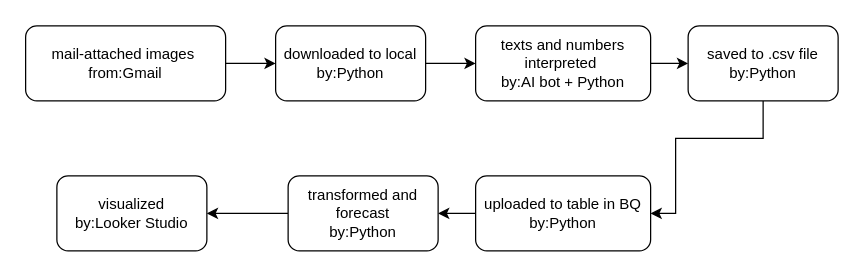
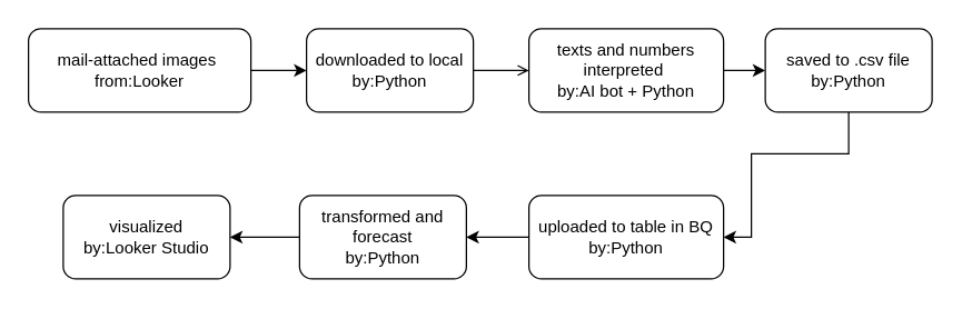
  <mxCell id="0" />
  <mxCell id="1" parent="0" />
  <mxCell id="2" style="edgeStyle=orthogonalEdgeStyle;rounded=0;orthogonalLoop=1;jettySize=auto;html=1;entryX=0;entryY=0.5;entryDx=0;entryDy=0;" edge="1" parent="1" source="3" target="14"><mxGeometry relative="1" as="geometry" /></mxCell>
- <mxCell id="3" value="&lt;div&gt;mail-attached images&amp;nbsp;&lt;/div&gt;&lt;div&gt;from:Gmail&lt;/div&gt;" style="rounded=1;whiteSpace=wrap;html=1;" vertex="1" parent="1"><mxGeometry x="20" y="20" width="160" height="60" as="geometry" /></mxCell>
+ <mxCell id="3" value="&lt;div&gt;mail-attached images&amp;nbsp;&lt;/div&gt;&lt;div&gt;from:Looker&lt;/div&gt;" style="rounded=1;whiteSpace=wrap;html=1;" vertex="1" parent="1"><mxGeometry x="20" y="20" width="160" height="60" as="geometry" /></mxCell>
  <mxCell id="4" style="edgeStyle=orthogonalEdgeStyle;rounded=0;orthogonalLoop=1;jettySize=auto;html=1;entryX=1;entryY=0.5;entryDx=0;entryDy=0;" edge="1" parent="1" source="5" target="11"><mxGeometry relative="1" as="geometry" /></mxCell>
  <mxCell id="5" value="&lt;div&gt;uploaded to table in BQ&lt;/div&gt;&lt;div&gt;by:Python&lt;/div&gt;" style="rounded=1;whiteSpace=wrap;html=1;" vertex="1" parent="1"><mxGeometry x="380" y="140" width="140" height="60" as="geometry" /></mxCell>
  <mxCell id="6" style="edgeStyle=orthogonalEdgeStyle;rounded=0;orthogonalLoop=1;jettySize=auto;html=1;" edge="1" parent="1" source="7" target="9"><mxGeometry relative="1" as="geometry" /></mxCell>
  <mxCell id="7" value="&lt;div&gt;texts and numbers interpreted&amp;nbsp;&lt;/div&gt;&lt;div&gt;by:AI bot + Python&lt;/div&gt;" style="rounded=1;whiteSpace=wrap;html=1;" vertex="1" parent="1"><mxGeometry x="380" y="20" width="140" height="60" as="geometry" /></mxCell>
  <mxCell id="8" style="edgeStyle=orthogonalEdgeStyle;rounded=0;orthogonalLoop=1;jettySize=auto;html=1;entryX=1;entryY=0.5;entryDx=0;entryDy=0;" edge="1" parent="1" source="9" target="5"><mxGeometry relative="1" as="geometry"><Array as="points"><mxPoint x="610" y="110" /><mxPoint x="540" y="110" /><mxPoint x="540" y="170" /></Array></mxGeometry></mxCell>
  <mxCell id="9" value="&lt;div&gt;saved to .csv file &lt;br&gt;&lt;/div&gt;&lt;div&gt;by:Python&lt;/div&gt;" style="rounded=1;whiteSpace=wrap;html=1;" vertex="1" parent="1"><mxGeometry x="550" y="20" width="120" height="60" as="geometry" /></mxCell>
  <mxCell id="10" style="edgeStyle=orthogonalEdgeStyle;rounded=0;orthogonalLoop=1;jettySize=auto;html=1;entryX=1;entryY=0.5;entryDx=0;entryDy=0;" edge="1" parent="1" source="11" target="12"><mxGeometry relative="1" as="geometry" /></mxCell>
- <mxCell id="11" value="&lt;div&gt;transformed and forecast &lt;br&gt;&lt;/div&gt;&lt;div&gt;by:Python&lt;/div&gt;" style="rounded=1;whiteSpace=wrap;html=1;" vertex="1" parent="1"><mxGeometry x="230" y="140" width="120" height="60" as="geometry" /></mxCell>
+ <mxCell id="11" value="&lt;div&gt;transformed and forecast &lt;br&gt;&lt;/div&gt;&lt;div&gt;by:Python&lt;/div&gt;" style="rounded=1;whiteSpace=wrap;html=1;" vertex="1" parent="1"><mxGeometry x="215" y="140" width="120" height="60" as="geometry" /></mxCell>
  <mxCell id="12" value="&lt;div&gt;visualized&lt;/div&gt;&lt;div&gt;by:Looker Studio&lt;/div&gt;" style="rounded=1;whiteSpace=wrap;html=1;" vertex="1" parent="1"><mxGeometry x="45" y="140" width="120" height="60" as="geometry" /></mxCell>
- <mxCell id="13" style="edgeStyle=orthogonalEdgeStyle;rounded=0;orthogonalLoop=1;jettySize=auto;html=1;" edge="1" parent="1" source="14" target="7"><mxGeometry relative="1" as="geometry" /></mxCell>
+ <mxCell id="13" style="edgeStyle=orthogonalEdgeStyle;rounded=0;orthogonalLoop=1;jettySize=auto;html=1;endArrow=open;" edge="1" parent="1" source="14" target="7"><mxGeometry relative="1" as="geometry" /></mxCell>
  <mxCell id="14" value="&lt;div&gt;downloaded to local &lt;br&gt;&lt;/div&gt;&lt;div&gt;by:Python&lt;/div&gt;" style="rounded=1;whiteSpace=wrap;html=1;" vertex="1" parent="1"><mxGeometry x="220" y="20" width="120" height="60" as="geometry" /></mxCell>
